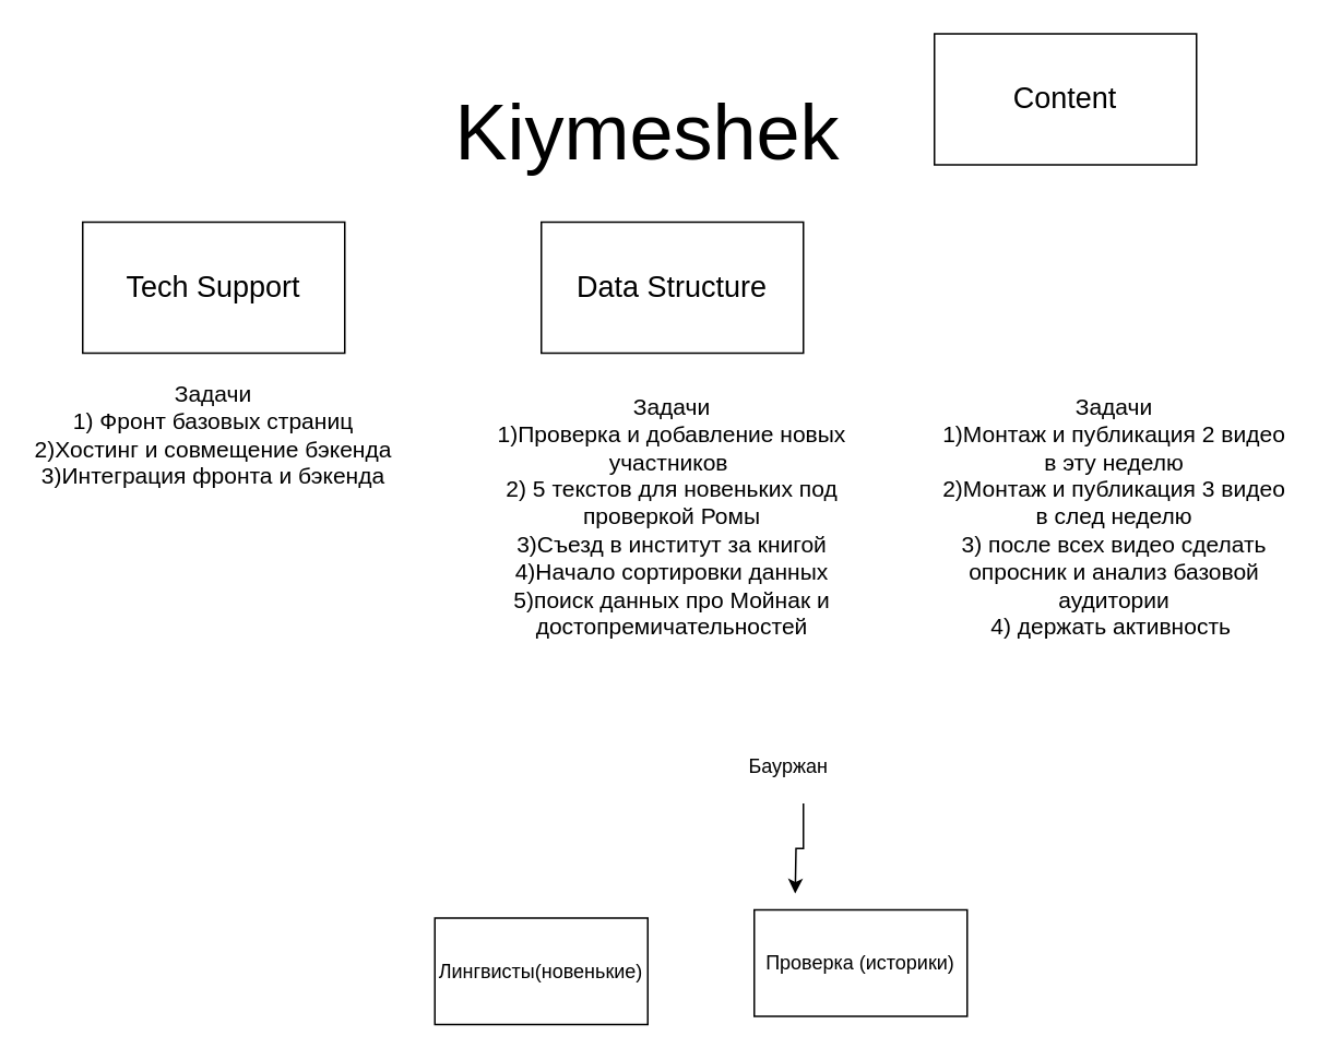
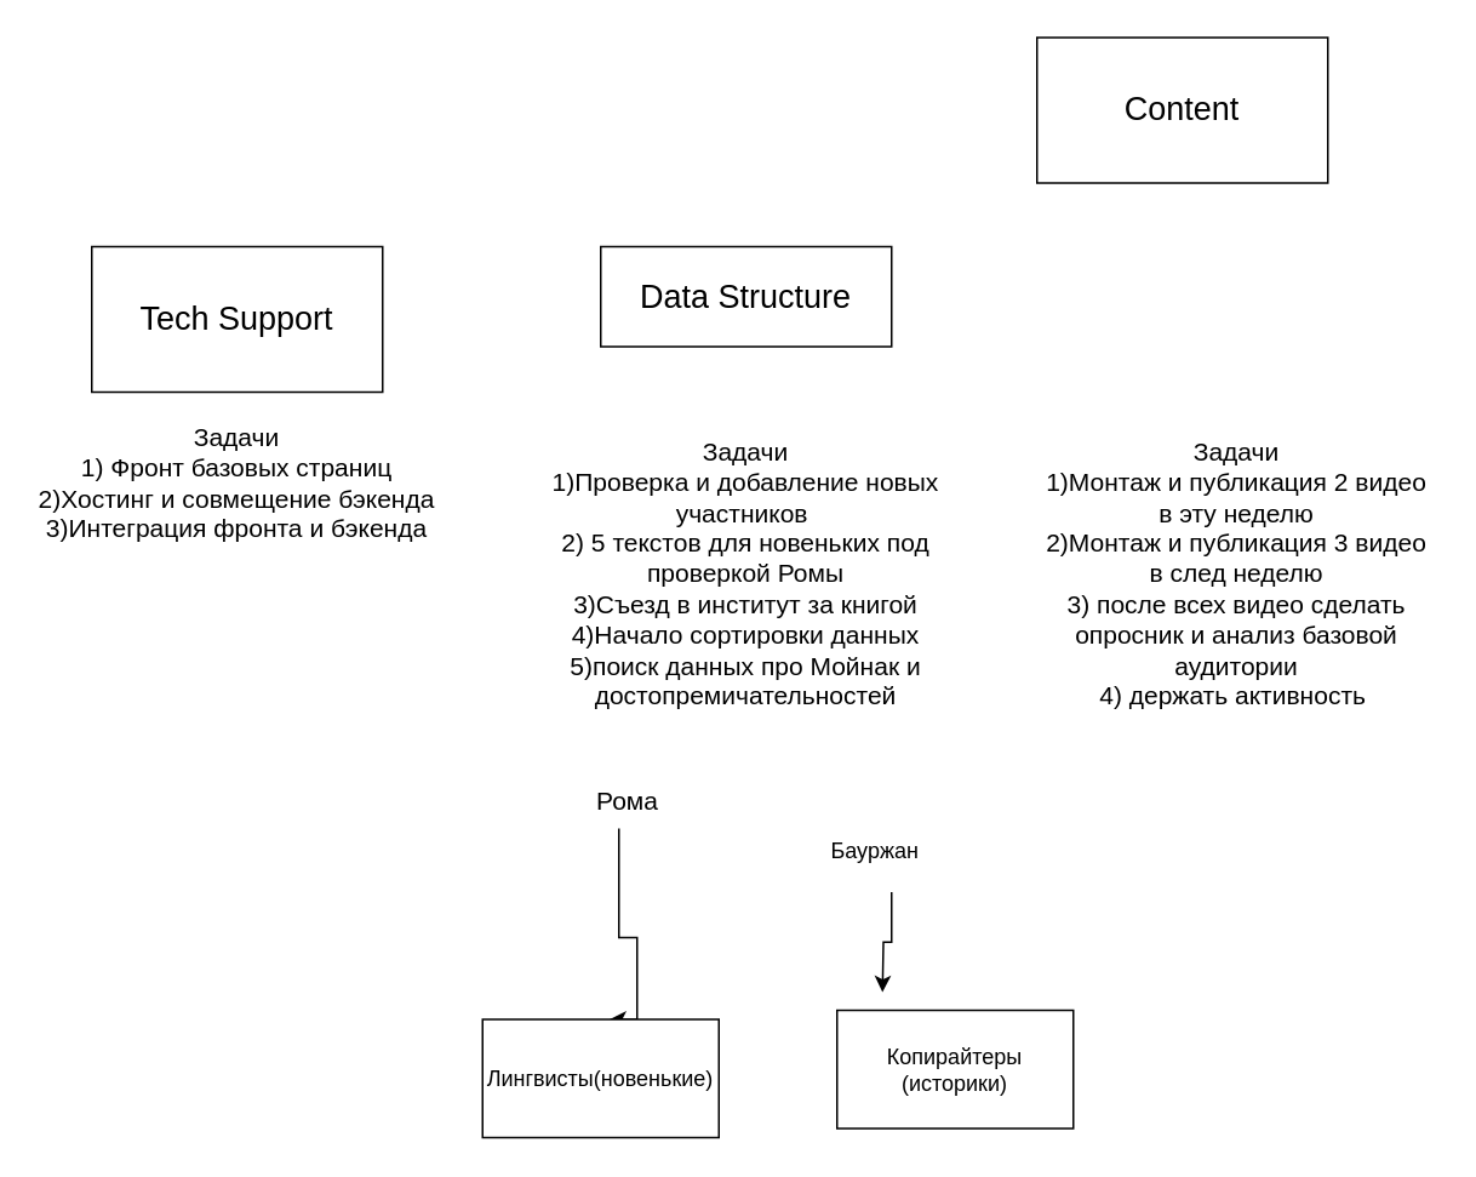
  <mxCell id="0" />
  <mxCell id="1" parent="0" />
- <mxCell id="2" value="&lt;font style=&quot;font-size: 48px;&quot;&gt;Kiymeshek&lt;/font&gt;" style="text;html=1;strokeColor=none;fillColor=none;align=center;verticalAlign=middle;whiteSpace=wrap;rounded=0;" vertex="1" parent="1"><mxGeometry x="230" y="35" width="330" height="90" as="geometry" /></mxCell>
  <mxCell id="3" value="&lt;font style=&quot;font-size: 18px;&quot;&gt;Tech Support&lt;/font&gt;" style="rounded=0;whiteSpace=wrap;html=1;" vertex="1" parent="1"><mxGeometry x="50" y="135" width="160" height="80" as="geometry" /></mxCell>
  <mxCell id="4" value="&lt;font style=&quot;font-size: 14px;&quot;&gt;Задачи&lt;br&gt;1) Фронт базовых страниц&lt;br&gt;2)Хостинг и совмещение бэкенда&lt;br&gt;3)Интеграция фронта и бэкенда&lt;br&gt;&lt;/font&gt;" style="text;html=1;strokeColor=none;fillColor=none;align=center;verticalAlign=middle;whiteSpace=wrap;rounded=0;" vertex="1" parent="1"><mxGeometry x="20" y="165" width="220" height="200" as="geometry" /></mxCell>
- <mxCell id="5" value="&lt;span style=&quot;font-size: 18px;&quot;&gt;Data Structure&lt;/span&gt;" style="rounded=0;whiteSpace=wrap;html=1;" vertex="1" parent="1"><mxGeometry x="330" y="135" width="160" height="80" as="geometry" /></mxCell>
+ <mxCell id="5" value="&lt;span style=&quot;font-size: 18px;&quot;&gt;Data Structure&lt;/span&gt;" style="rounded=0;whiteSpace=wrap;html=1;" vertex="1" parent="1"><mxGeometry x="330" y="135" width="160" height="55" as="geometry" /></mxCell>
  <mxCell id="6" value="&lt;font style=&quot;font-size: 14px;&quot;&gt;Задачи&lt;br&gt;1)Проверка и добавление новых участников&amp;nbsp;&lt;br&gt;2) 5 текстов для новеньких под проверкой Ромы&lt;br&gt;3)Съезд в институт за книгой&lt;br&gt;4)Начало сортировки данных&lt;br&gt;5)поиск данных про Мойнак и достопремичательностей&lt;br&gt;&lt;/font&gt;" style="text;html=1;strokeColor=none;fillColor=none;align=center;verticalAlign=middle;whiteSpace=wrap;rounded=0;" vertex="1" parent="1"><mxGeometry x="300" y="215" width="220" height="200" as="geometry" /></mxCell>
  <mxCell id="7" value="&lt;span style=&quot;font-size: 18px;&quot;&gt;Content&lt;/span&gt;" style="rounded=0;whiteSpace=wrap;html=1;" vertex="1" parent="1"><mxGeometry x="570" y="20" width="160" height="80" as="geometry" /></mxCell>
  <mxCell id="8" value="&lt;font style=&quot;font-size: 14px;&quot;&gt;Задачи&lt;br&gt;1)Монтаж и публикация 2 видео в эту неделю&lt;br style=&quot;border-color: var(--border-color);&quot;&gt;2)Монтаж и публикация 3 видео в след неделю&lt;br&gt;3) после всех видео сделать опросник и анализ базовой аудитории&lt;br&gt;4) держать активность&amp;nbsp;&lt;br&gt;&lt;/font&gt;" style="text;html=1;strokeColor=none;fillColor=none;align=center;verticalAlign=middle;whiteSpace=wrap;rounded=0;" vertex="1" parent="1"><mxGeometry x="570" y="215" width="220" height="200" as="geometry" /></mxCell>
+ <mxCell id="9" value="" style="edgeStyle=orthogonalEdgeStyle;rounded=0;orthogonalLoop=1;jettySize=auto;html=1;entryX=0.538;entryY=0;entryDx=0;entryDy=0;entryPerimeter=0;" edge="1" parent="1" source="10" target="13"><mxGeometry relative="1" as="geometry"><mxPoint x="350" y="555" as="targetPoint" /><Array as="points"><mxPoint x="340" y="515" /><mxPoint x="350" y="515" /></Array></mxGeometry></mxCell>
+ <mxCell id="10" value="&lt;span style=&quot;font-size: 14px;&quot;&gt;Рома&lt;br&gt;&lt;/span&gt;" style="text;html=1;strokeColor=none;fillColor=none;align=center;verticalAlign=middle;whiteSpace=wrap;rounded=0;" vertex="1" parent="1"><mxGeometry x="315" y="425" width="60" height="30" as="geometry" /></mxCell>
  <mxCell id="11" style="edgeStyle=orthogonalEdgeStyle;rounded=0;orthogonalLoop=1;jettySize=auto;html=1;" edge="1" parent="1" source="12"><mxGeometry relative="1" as="geometry"><mxPoint x="485" y="545" as="targetPoint" /></mxGeometry></mxCell>
  <mxCell id="12" value="&lt;br&gt;Бауржан" style="text;whiteSpace=wrap;html=1;" vertex="1" parent="1"><mxGeometry x="455" y="440" width="70" height="50" as="geometry" /></mxCell>
  <mxCell id="13" value="Лингвисты(новенькие)" style="rounded=0;whiteSpace=wrap;html=1;" vertex="1" parent="1"><mxGeometry x="265" y="560" width="130" height="65" as="geometry" /></mxCell>
- <mxCell id="14" value="Проверка (историки)" style="rounded=0;whiteSpace=wrap;html=1;" vertex="1" parent="1"><mxGeometry x="460" y="555" width="130" height="65" as="geometry" /></mxCell>
+ <mxCell id="14" value="Копирайтеры (историки)" style="rounded=0;whiteSpace=wrap;html=1;" vertex="1" parent="1"><mxGeometry x="460" y="555" width="130" height="65" as="geometry" /></mxCell>
